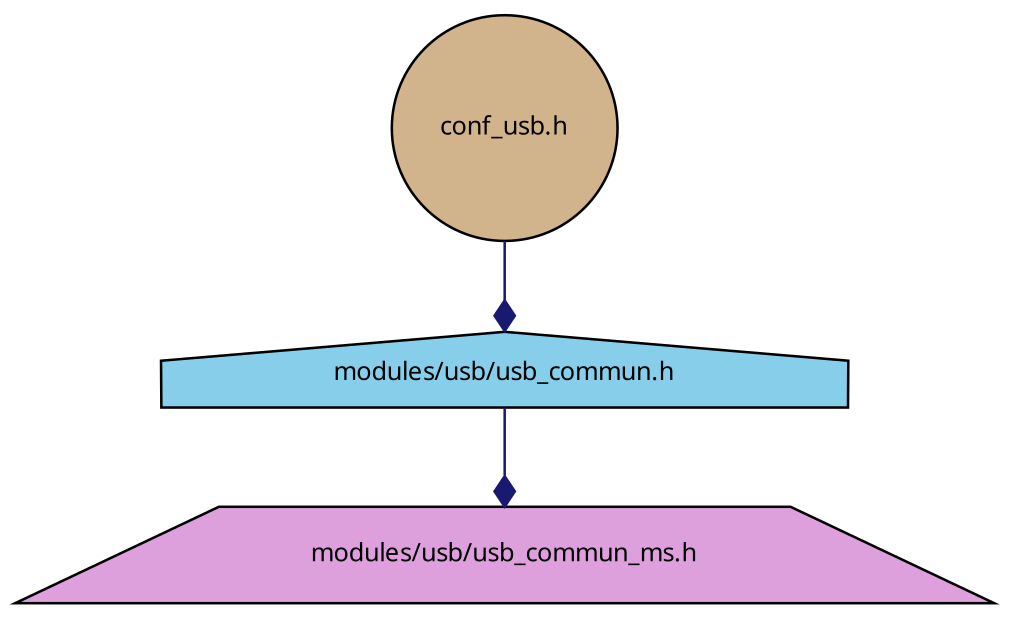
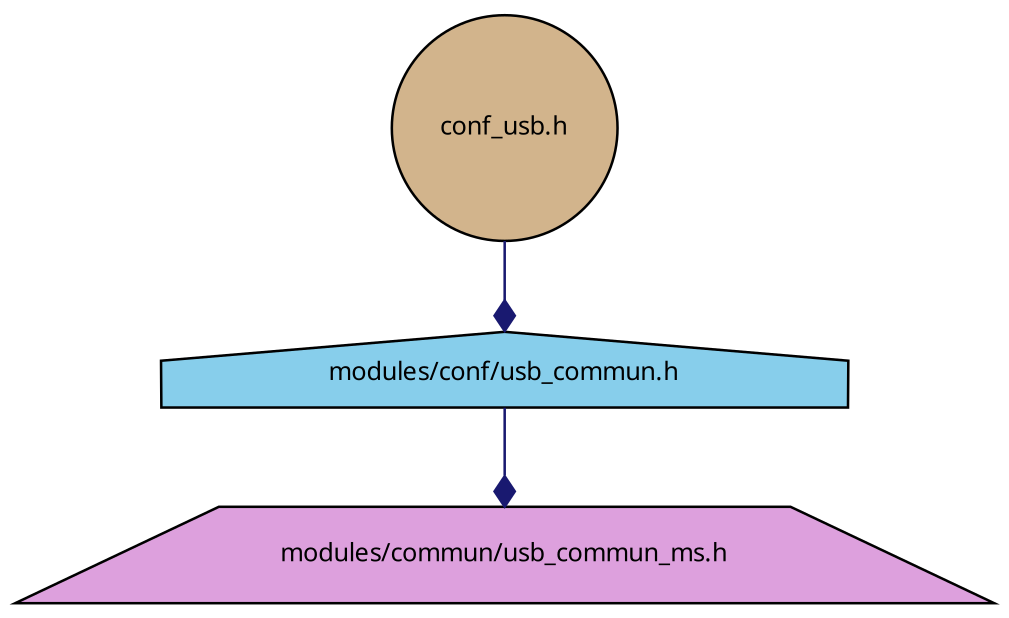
  digraph {
    node [color=black fontname="FreeSans.ttf" fontsize=10 style=filled]
    edge [arrowhead=diamond color=midnightblue fontname="FreeSans.ttf" fontsize=10 labelfontname="FreeSans.ttf" labelfontsize=10 style=solid]
    n1 [fillcolor=tan fontcolor=black height=0.2 label="conf_usb.h" shape=circle width=0.4]
-   n2 [fillcolor=skyblue height=0.2 label="modules/usb/usb_commun.h" shape=house width=0.4]
-   n3 [fillcolor=plum height=0.2 label="modules/usb/usb_commun_ms.h" shape=trapezium width=0.4]
+   n2 [fillcolor=skyblue height=0.2 label="modules/conf/usb_commun.h" shape=house width=0.4]
+   n3 [fillcolor=plum height=0.2 label="modules/commun/usb_commun_ms.h" shape=trapezium width=0.4]
    n1 -> n2
    n2 -> n3
  }
